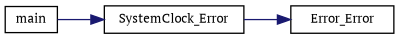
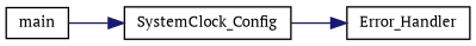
  digraph {
    fontname="PT Serif"
    rankdir=RL
    node [color=black fillcolor=white fontname="PT Serif" fontsize=10 shape=record style=filled]
    edge [color=midnightblue dir=back fontname="PT Serif" fontsize=10 labelfontname=Helvetica labelfontsize=10 style=solid]
-   n1 [height=0.2 label=Error_Error width=0.4]
-   n2 [height=0.2 label=SystemClock_Error width=0.4]
+   n1 [height=0.2 label=Error_Handler width=0.4]
+   n2 [height=0.2 label=SystemClock_Config width=0.4]
    n3 [height=0.2 label=main width=0.4]
    n1 -> n2
    n2 -> n3
  }
